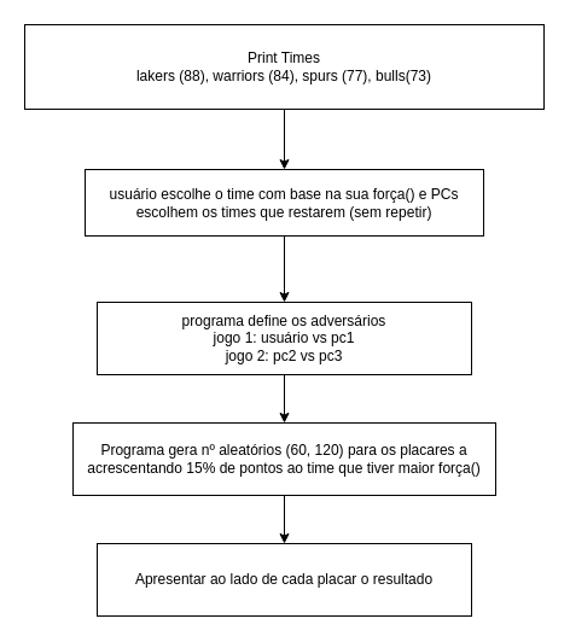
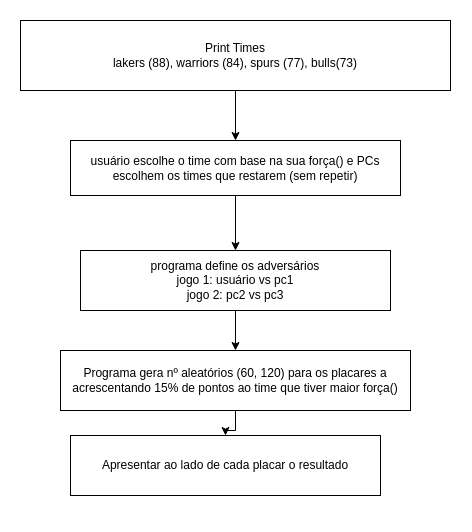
  <mxCell id="0" />
  <mxCell id="1" parent="0" />
  <mxCell id="2" value="" style="edgeStyle=orthogonalEdgeStyle;rounded=0;orthogonalLoop=1;jettySize=auto;html=1;" edge="1" parent="1" source="3" target="5"><mxGeometry relative="1" as="geometry" /></mxCell>
  <mxCell id="3" value="Print Times&lt;br&gt;lakers (88), warriors (84), spurs (77), bulls(73)" style="rounded=0;whiteSpace=wrap;html=1;" vertex="1" parent="1"><mxGeometry x="20" y="20" width="430" height="70" as="geometry" /></mxCell>
  <mxCell id="4" value="" style="edgeStyle=orthogonalEdgeStyle;rounded=0;orthogonalLoop=1;jettySize=auto;html=1;" edge="1" parent="1" source="5" target="7"><mxGeometry relative="1" as="geometry" /></mxCell>
  <mxCell id="5" value="usuário escolhe o time com base na sua força() e PCs escolhem os times que restarem (sem repetir)" style="whiteSpace=wrap;html=1;rounded=0;" vertex="1" parent="1"><mxGeometry x="70" y="140" width="330" height="55" as="geometry" /></mxCell>
  <mxCell id="6" value="" style="edgeStyle=orthogonalEdgeStyle;rounded=0;orthogonalLoop=1;jettySize=auto;html=1;" edge="1" parent="1" source="7" target="9"><mxGeometry relative="1" as="geometry" /></mxCell>
  <mxCell id="7" value="programa define os adversários&lt;br&gt;jogo 1: usuário vs pc1&lt;br&gt;jogo 2: pc2 vs pc3" style="whiteSpace=wrap;html=1;rounded=0;" vertex="1" parent="1"><mxGeometry x="80" y="250" width="310" height="60" as="geometry" /></mxCell>
  <mxCell id="8" value="" style="edgeStyle=orthogonalEdgeStyle;rounded=0;orthogonalLoop=1;jettySize=auto;html=1;" edge="1" parent="1" source="9" target="10"><mxGeometry relative="1" as="geometry" /></mxCell>
  <mxCell id="9" value="Programa gera nº aleatórios (60, 120) para os placares a acrescentando 15% de pontos ao time que tiver maior força()" style="whiteSpace=wrap;html=1;rounded=0;" vertex="1" parent="1"><mxGeometry x="60" y="350" width="350" height="60" as="geometry" /></mxCell>
- <mxCell id="10" value="Apresentar ao lado de cada placar o resultado" style="whiteSpace=wrap;html=1;rounded=0;" vertex="1" parent="1"><mxGeometry x="80" y="450" width="310" height="60" as="geometry" /></mxCell>
+ <mxCell id="10" value="Apresentar ao lado de cada placar o resultado" style="whiteSpace=wrap;html=1;rounded=0;" vertex="1" parent="1"><mxGeometry x="70" y="435" width="310" height="60" as="geometry" /></mxCell>
